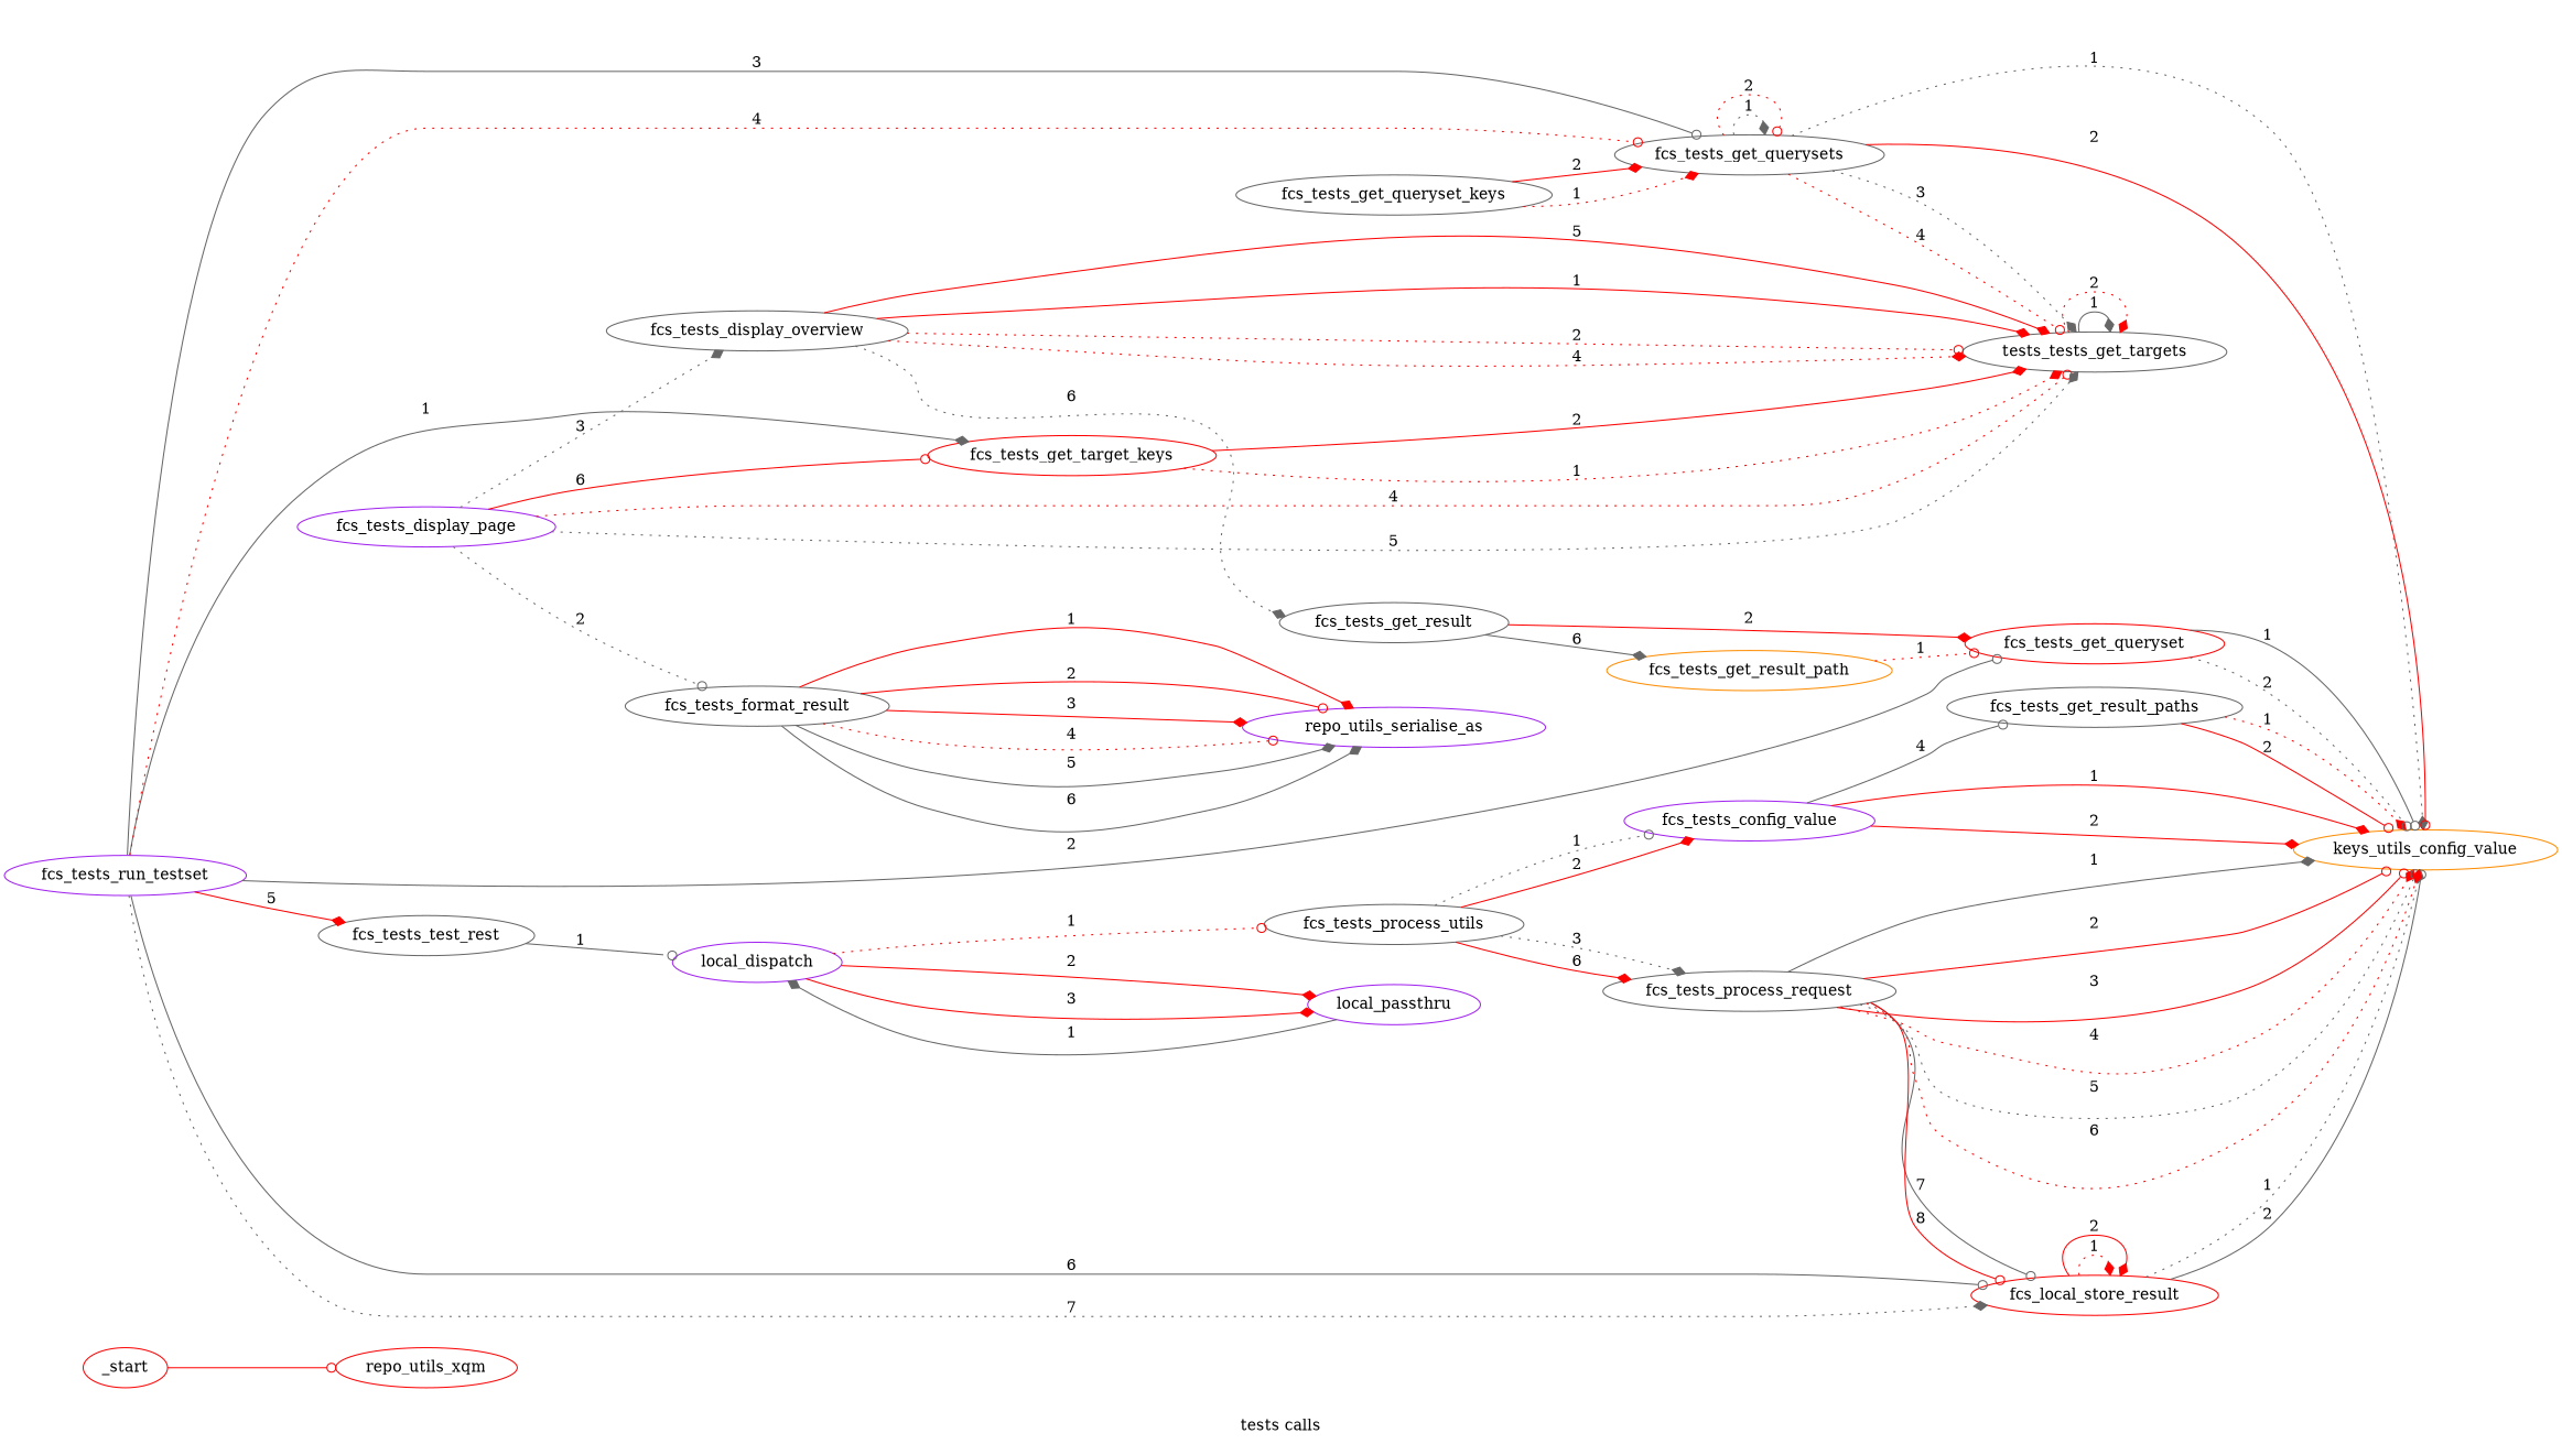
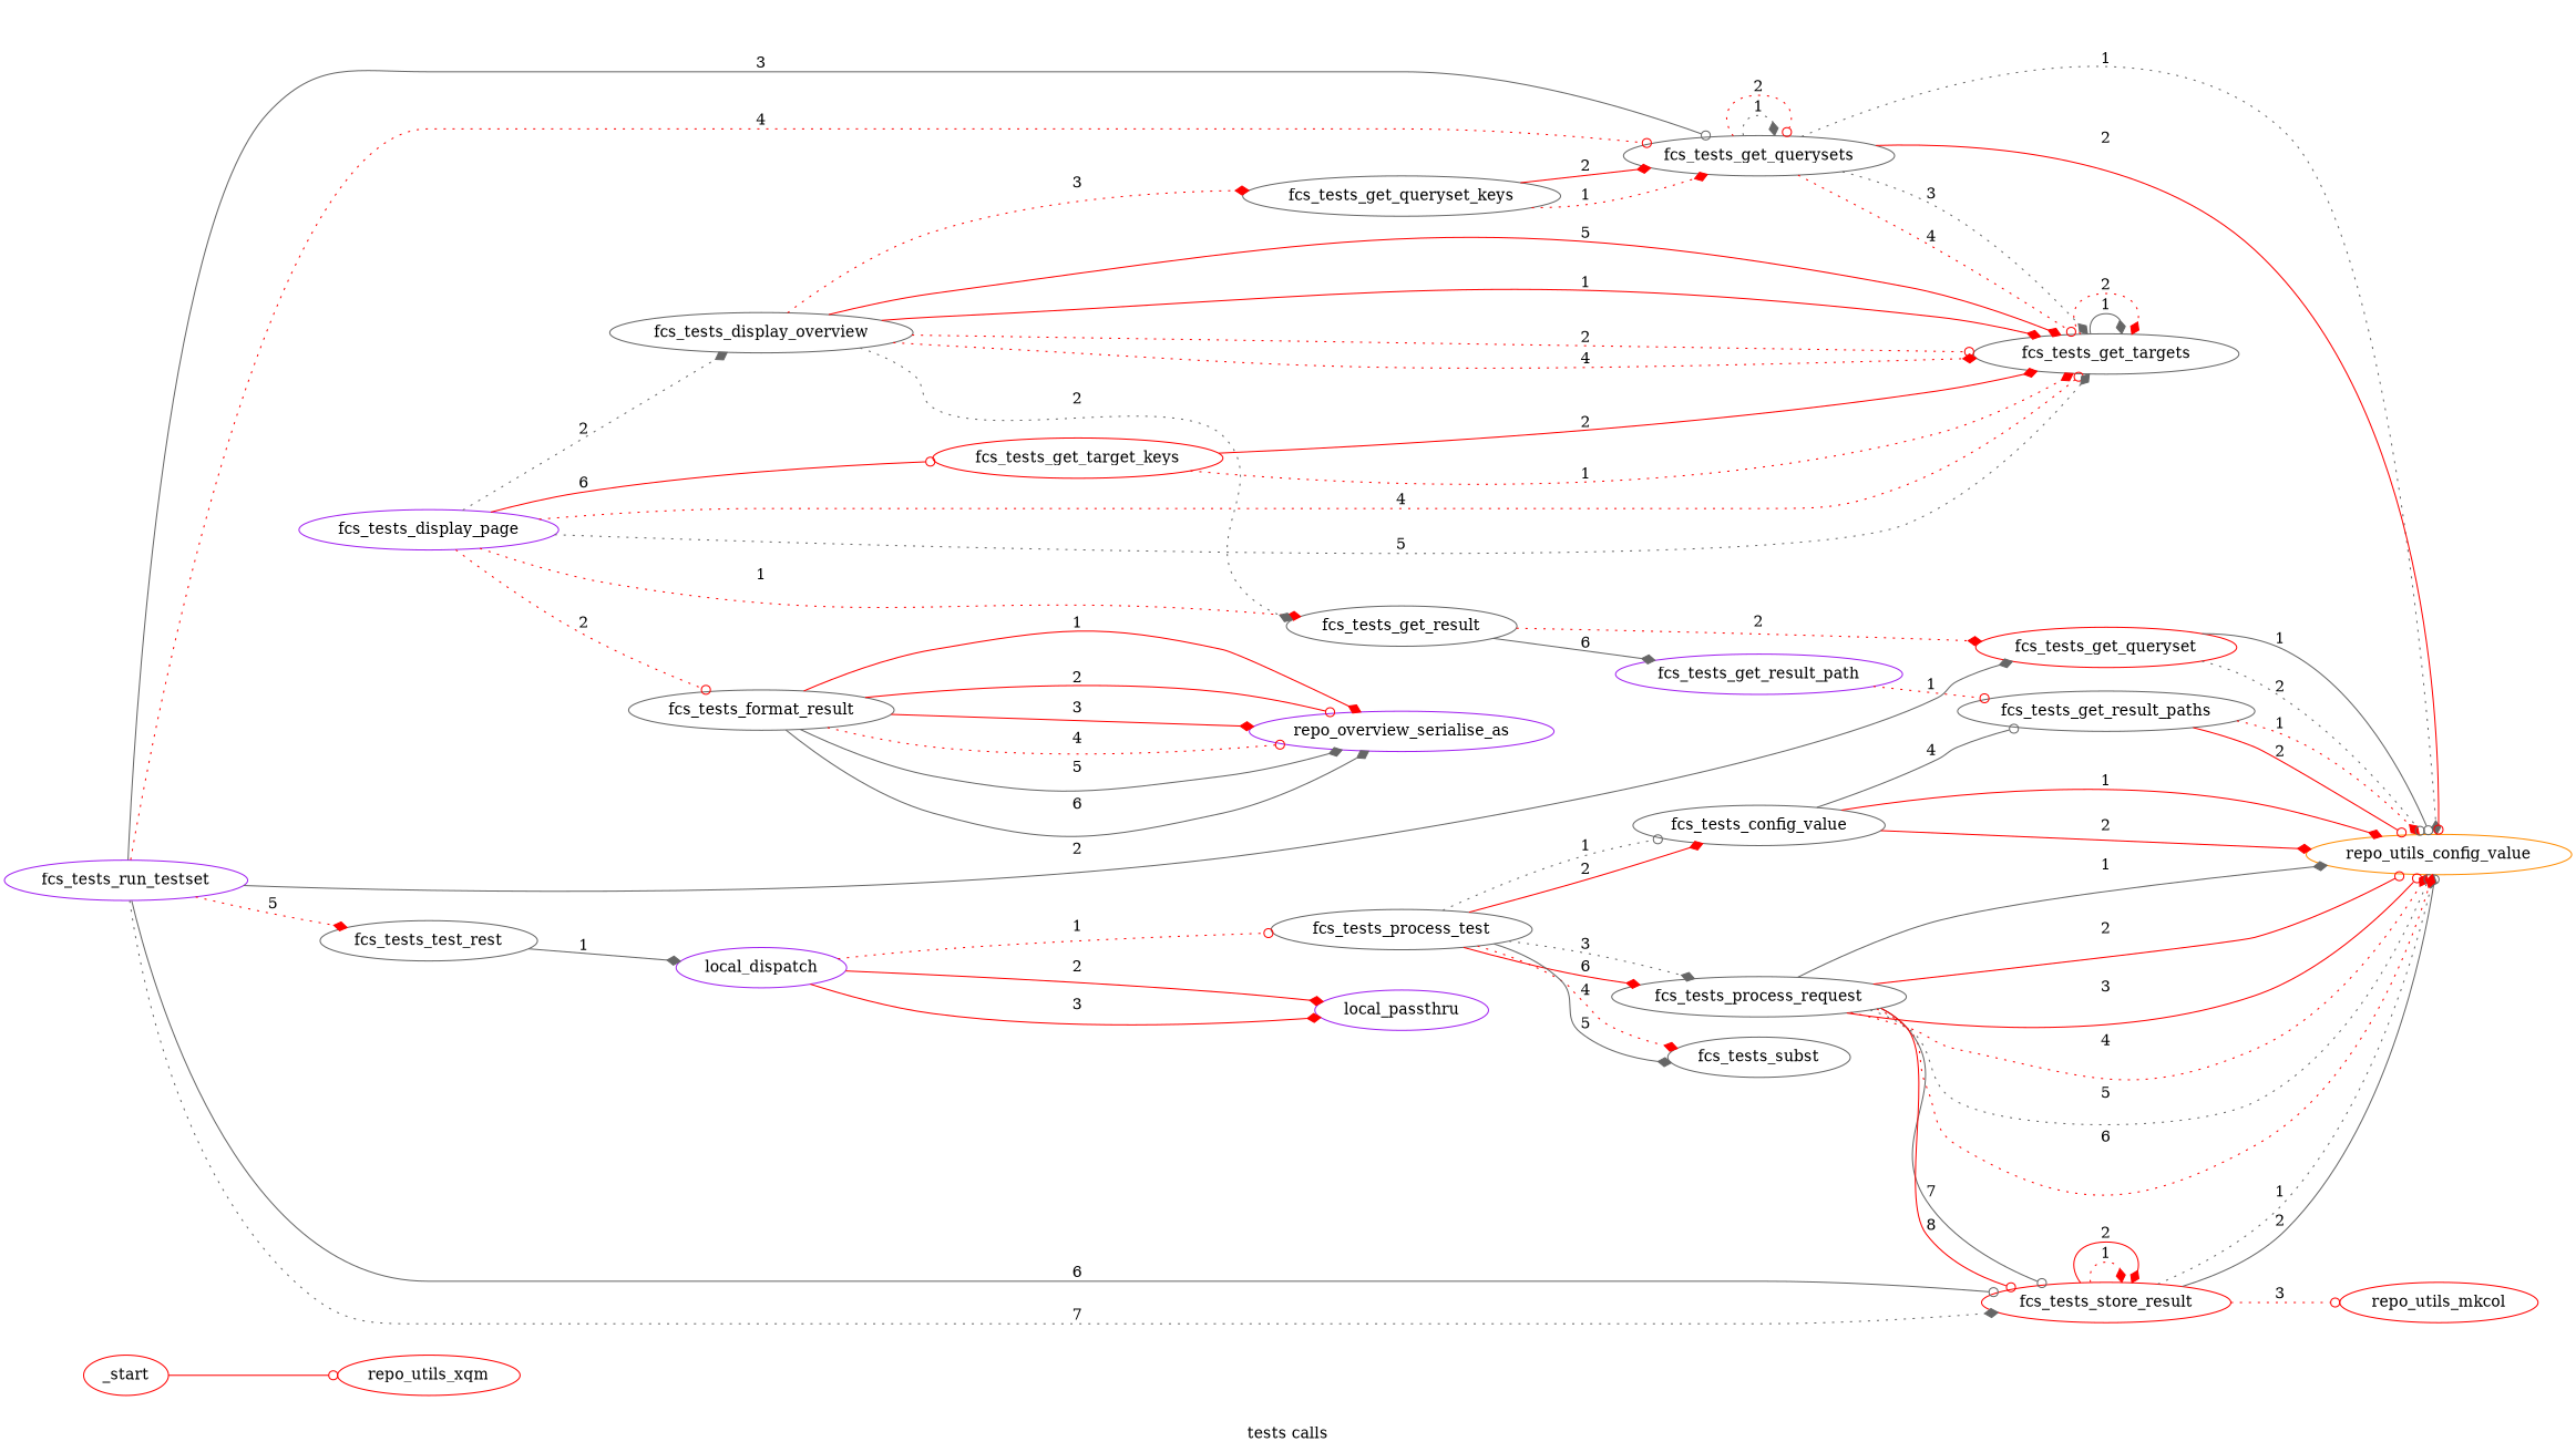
  digraph {
    label="tests calls"
    rankdir=LR
    node [color=gray40]
    edge [arrowhead=diamond color=red style=solid]
    _start [color=red]
    repo_utils_xqm [color=red]
-   fcs_tests_config_value [color=purple]
-   repo_utils_config_value [color=darkorange label=keys_utils_config_value]
+   fcs_tests_config_value
+   repo_utils_config_value [color=darkorange]
    fcs_tests_get_result_paths
-   fcs_tests_get_result_path [color=darkorange]
+   fcs_tests_get_result_path [color=purple]
    fcs_tests_get_result
    fcs_tests_get_queryset [color=red]
    fcs_tests_run_testset [color=purple]
    fcs_tests_get_target_keys [color=red]
    fcs_tests_get_querysets
    fcs_tests_test_rest
-   fcs_tests_store_result [color=red label=fcs_local_store_result]
-   fcs_tests_get_targets [label=tests_tests_get_targets]
+   fcs_tests_store_result [color=red]
+   fcs_tests_get_targets
    local_dispatch [color=purple]
+   repo_utils_mkcol [color=red]
    local_passthru [color=purple]
-   fcs_tests_process_test [label=fcs_tests_process_utils]
+   fcs_tests_process_test
    fcs_tests_process_request
-   repo_utils_serialise_as [color=purple]
+   fcs_tests_subst
+   repo_utils_serialise_as [color=purple label=repo_overview_serialise_as]
    fcs_tests_format_result
    fcs_tests_display_page [color=purple]
    fcs_tests_display_overview
    fcs_tests_get_queryset_keys
    _start -> repo_utils_xqm [arrowhead=odot]
    fcs_tests_config_value -> repo_utils_config_value [label=1]
    fcs_tests_config_value -> repo_utils_config_value [label=2]
    fcs_tests_config_value -> fcs_tests_get_result_paths [arrowhead=odot color=gray40 label=4]
    fcs_tests_get_result_paths -> repo_utils_config_value [label=1 style=dotted]
    fcs_tests_get_result_paths -> repo_utils_config_value [arrowhead=odot label=2]
-   fcs_tests_get_result_path -> fcs_tests_get_queryset [arrowhead=odot label=1 style=dotted]
+   fcs_tests_get_result_path -> fcs_tests_get_result_paths [arrowhead=odot label=1 style=dotted]
    fcs_tests_get_result -> fcs_tests_get_result_path [color=gray40 label=6]
-   fcs_tests_get_result -> fcs_tests_get_queryset [label=2]
+   fcs_tests_get_result -> fcs_tests_get_queryset [label=2 style=dotted]
    fcs_tests_get_queryset -> repo_utils_config_value [arrowhead=odot color=gray40 label=1]
    fcs_tests_get_queryset -> repo_utils_config_value [arrowhead=odot color=gray40 label=2 style=dotted]
-   fcs_tests_run_testset -> fcs_tests_get_queryset [arrowhead=odot color=gray40 label=2]
-   fcs_tests_run_testset -> fcs_tests_get_target_keys [color=gray40 label=1]
+   fcs_tests_run_testset -> fcs_tests_get_queryset [color=gray40 label=2]
    fcs_tests_run_testset -> fcs_tests_get_querysets [arrowhead=odot color=gray40 label=3]
    fcs_tests_run_testset -> fcs_tests_get_querysets [arrowhead=odot label=4 style=dotted]
-   fcs_tests_run_testset -> fcs_tests_test_rest [label=5]
+   fcs_tests_run_testset -> fcs_tests_test_rest [label=5 style=dotted]
    fcs_tests_run_testset -> fcs_tests_store_result [arrowhead=odot color=gray40 label=6]
    fcs_tests_run_testset -> fcs_tests_store_result [color=gray40 label=7 style=dotted]
    fcs_tests_get_target_keys -> fcs_tests_get_targets [label=1 style=dotted]
    fcs_tests_get_target_keys -> fcs_tests_get_targets [label=2]
    fcs_tests_get_querysets -> repo_utils_config_value [color=gray40 label=1 style=dotted]
    fcs_tests_get_querysets -> repo_utils_config_value [arrowhead=odot label=2]
    fcs_tests_get_querysets -> fcs_tests_get_querysets [color=gray40 label=1 style=dotted]
    fcs_tests_get_querysets -> fcs_tests_get_querysets [arrowhead=odot label=2 style=dotted]
    fcs_tests_get_querysets -> fcs_tests_get_targets [color=gray40 label=3 style=dotted]
    fcs_tests_get_querysets -> fcs_tests_get_targets [arrowhead=odot label=4 style=dotted]
-   fcs_tests_test_rest -> local_dispatch [arrowhead=odot color=gray40 label=1]
+   fcs_tests_test_rest -> local_dispatch [color=gray40 label=1]
    fcs_tests_store_result -> repo_utils_config_value [color=gray40 label=1 style=dotted]
    fcs_tests_store_result -> repo_utils_config_value [arrowhead=odot color=gray40 label=2]
    fcs_tests_store_result -> fcs_tests_store_result [label=1 style=dotted]
    fcs_tests_store_result -> fcs_tests_store_result [label=2]
+   fcs_tests_store_result -> repo_utils_mkcol [arrowhead=odot label=3 style=dotted]
    fcs_tests_get_targets -> fcs_tests_get_targets [color=gray40 label=1]
    fcs_tests_get_targets -> fcs_tests_get_targets [label=2 style=dotted]
    local_dispatch -> local_passthru [label=2]
    local_dispatch -> local_passthru [label=3]
    local_dispatch -> fcs_tests_process_test [arrowhead=odot label=1 style=dotted]
-   local_passthru -> local_dispatch [color=gray40 label=1]
    fcs_tests_process_test -> fcs_tests_config_value [arrowhead=odot color=gray40 label=1 style=dotted]
    fcs_tests_process_test -> fcs_tests_config_value [label=2]
    fcs_tests_process_test -> fcs_tests_process_request [color=gray40 label=3 style=dotted]
    fcs_tests_process_test -> fcs_tests_process_request [label=6]
+   fcs_tests_process_test -> fcs_tests_subst [label=4 style=dotted]
+   fcs_tests_process_test -> fcs_tests_subst [color=gray40 label=5]
    fcs_tests_process_request -> repo_utils_config_value [color=gray40 label=1]
    fcs_tests_process_request -> repo_utils_config_value [arrowhead=odot label=2]
    fcs_tests_process_request -> repo_utils_config_value [arrowhead=odot label=3]
    fcs_tests_process_request -> repo_utils_config_value [label=4 style=dotted]
    fcs_tests_process_request -> repo_utils_config_value [arrowhead=odot color=gray40 label=5 style=dotted]
    fcs_tests_process_request -> repo_utils_config_value [label=6 style=dotted]
    fcs_tests_process_request -> fcs_tests_store_result [arrowhead=odot color=gray40 label=7]
    fcs_tests_process_request -> fcs_tests_store_result [arrowhead=odot label=8]
    fcs_tests_format_result -> repo_utils_serialise_as [label=1]
    fcs_tests_format_result -> repo_utils_serialise_as [arrowhead=odot label=2]
    fcs_tests_format_result -> repo_utils_serialise_as [label=3]
    fcs_tests_format_result -> repo_utils_serialise_as [arrowhead=odot label=4 style=dotted]
    fcs_tests_format_result -> repo_utils_serialise_as [color=gray40 label=5]
    fcs_tests_format_result -> repo_utils_serialise_as [color=gray40 label=6]
+   fcs_tests_display_page -> fcs_tests_get_result [label=1 style=dotted]
    fcs_tests_display_page -> fcs_tests_get_target_keys [arrowhead=odot label=6]
    fcs_tests_display_page -> fcs_tests_get_targets [arrowhead=odot label=4 style=dotted]
    fcs_tests_display_page -> fcs_tests_get_targets [color=gray40 label=5 style=dotted]
-   fcs_tests_display_page -> fcs_tests_format_result [arrowhead=odot color=gray40 label=2 style=dotted]
-   fcs_tests_display_page -> fcs_tests_display_overview [color=gray40 label=3 style=dotted]
-   fcs_tests_display_overview -> fcs_tests_get_result [color=gray40 label=6 style=dotted]
+   fcs_tests_display_page -> fcs_tests_format_result [arrowhead=odot label=2 style=dotted]
+   fcs_tests_display_page -> fcs_tests_display_overview [color=gray40 label=2 style=dotted]
+   fcs_tests_display_overview -> fcs_tests_get_result [color=gray40 label=2 style=dotted]
    fcs_tests_display_overview -> fcs_tests_get_targets [label=1]
    fcs_tests_display_overview -> fcs_tests_get_targets [arrowhead=odot label=2 style=dotted]
    fcs_tests_display_overview -> fcs_tests_get_targets [label=4 style=dotted]
    fcs_tests_display_overview -> fcs_tests_get_targets [label=5]
+   fcs_tests_display_overview -> fcs_tests_get_queryset_keys [label=3 style=dotted]
    fcs_tests_get_queryset_keys -> fcs_tests_get_querysets [label=1 style=dotted]
    fcs_tests_get_queryset_keys -> fcs_tests_get_querysets [label=2]
  }
